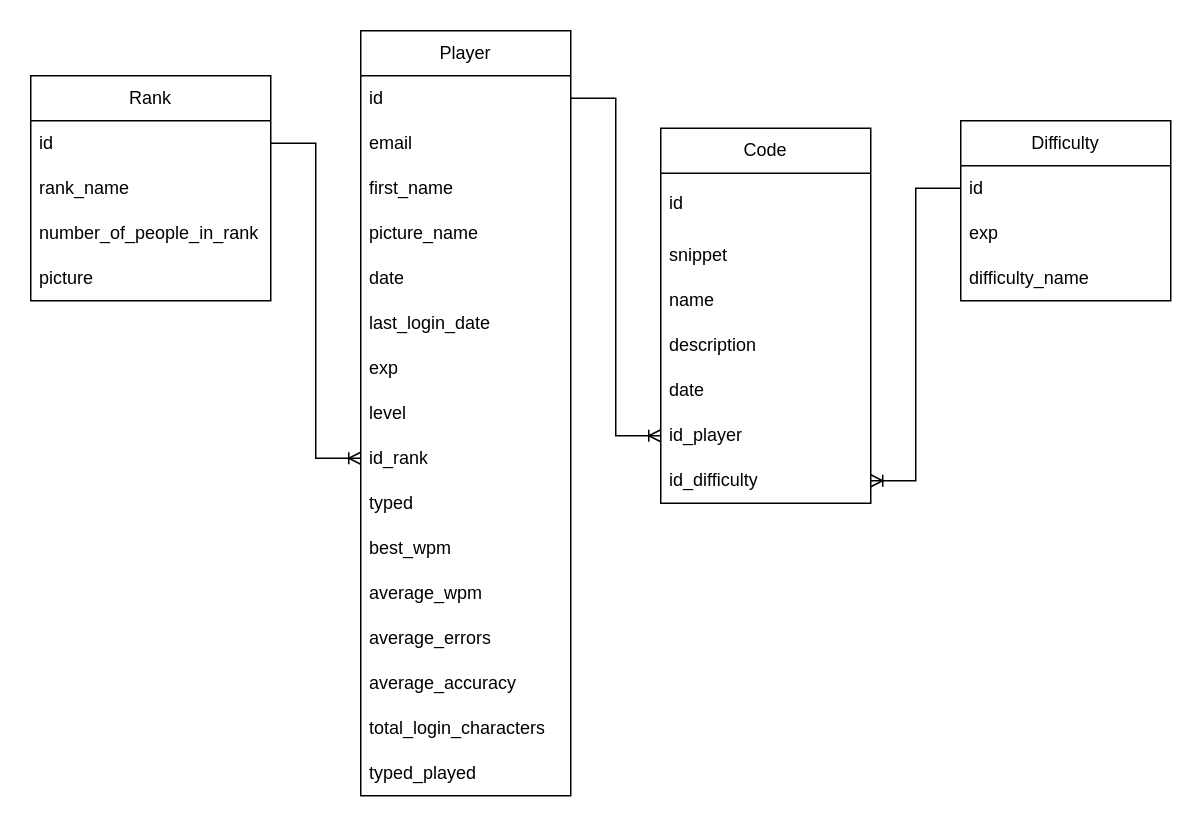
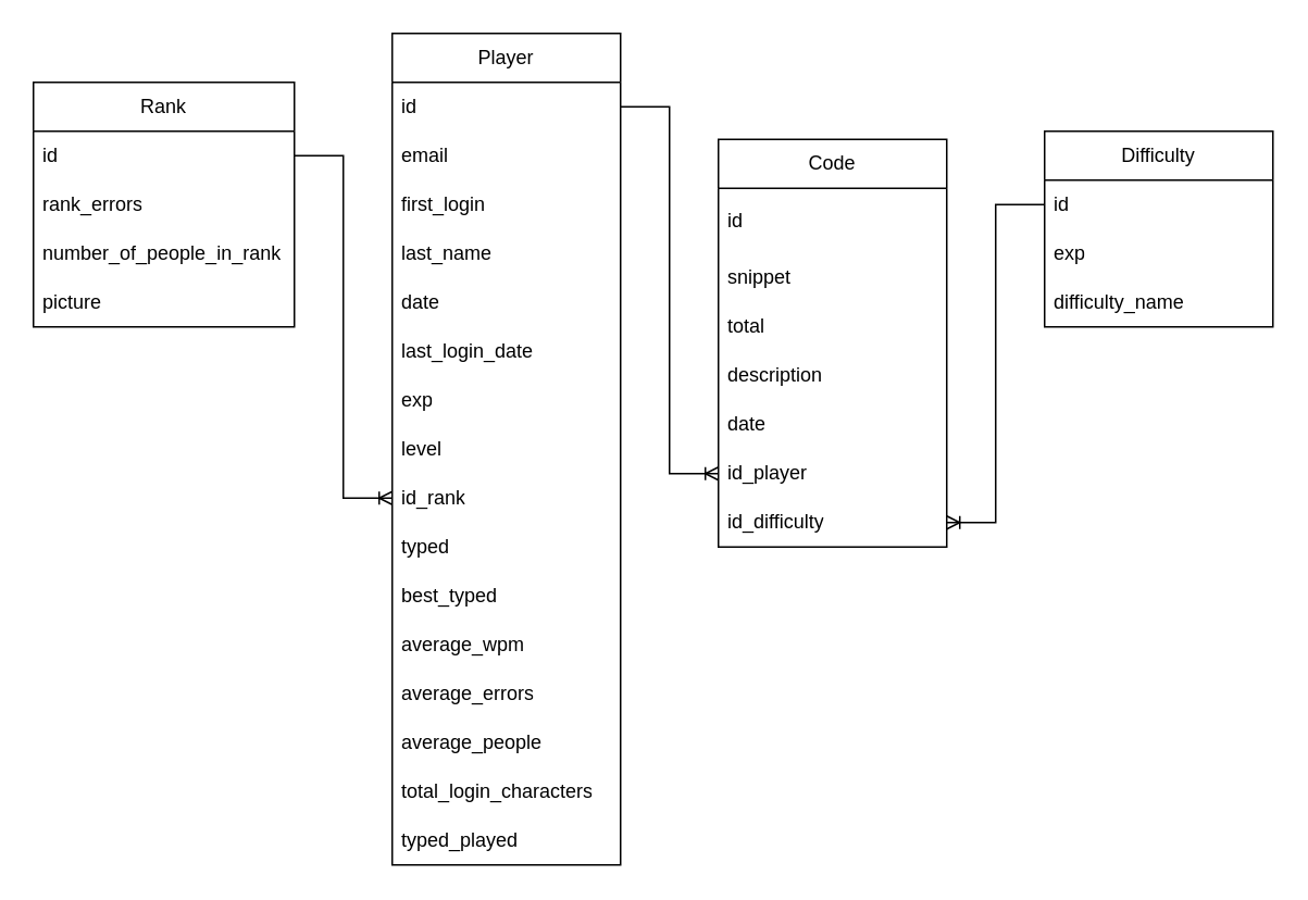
  <mxCell id="0" />
  <mxCell id="1" parent="0" />
  <mxCell id="2" value="Code" style="swimlane;fontStyle=0;childLayout=stackLayout;horizontal=1;startSize=30;horizontalStack=0;resizeParent=1;resizeParentMax=0;resizeLast=0;collapsible=1;marginBottom=0;whiteSpace=wrap;html=1;" vertex="1" parent="1"><mxGeometry x="440" y="85" width="140" height="250" as="geometry"><mxRectangle x="80" y="195" width="70" height="30" as="alternateBounds" /></mxGeometry></mxCell>
  <mxCell id="3" value="id" style="text;strokeColor=none;fillColor=none;align=left;verticalAlign=middle;spacingLeft=4;spacingRight=4;overflow=hidden;points=[[0,0.5],[1,0.5]];portConstraint=eastwest;rotatable=0;whiteSpace=wrap;html=1;" vertex="1" parent="2"><mxGeometry y="30" width="140" height="40" as="geometry" /></mxCell>
  <mxCell id="4" value="snippet" style="text;strokeColor=none;fillColor=none;align=left;verticalAlign=middle;spacingLeft=4;spacingRight=4;overflow=hidden;points=[[0,0.5],[1,0.5]];portConstraint=eastwest;rotatable=0;whiteSpace=wrap;html=1;" vertex="1" parent="2"><mxGeometry y="70" width="140" height="30" as="geometry" /></mxCell>
- <mxCell id="5" value="name" style="text;strokeColor=none;fillColor=none;align=left;verticalAlign=middle;spacingLeft=4;spacingRight=4;overflow=hidden;points=[[0,0.5],[1,0.5]];portConstraint=eastwest;rotatable=0;whiteSpace=wrap;html=1;" vertex="1" parent="2"><mxGeometry y="100" width="140" height="30" as="geometry" /></mxCell>
+ <mxCell id="5" value="total" style="text;strokeColor=none;fillColor=none;align=left;verticalAlign=middle;spacingLeft=4;spacingRight=4;overflow=hidden;points=[[0,0.5],[1,0.5]];portConstraint=eastwest;rotatable=0;whiteSpace=wrap;html=1;" vertex="1" parent="2"><mxGeometry y="100" width="140" height="30" as="geometry" /></mxCell>
  <mxCell id="6" value="description" style="text;strokeColor=none;fillColor=none;align=left;verticalAlign=middle;spacingLeft=4;spacingRight=4;overflow=hidden;points=[[0,0.5],[1,0.5]];portConstraint=eastwest;rotatable=0;whiteSpace=wrap;html=1;" vertex="1" parent="2"><mxGeometry y="130" width="140" height="30" as="geometry" /></mxCell>
  <mxCell id="7" value="date" style="text;strokeColor=none;fillColor=none;align=left;verticalAlign=middle;spacingLeft=4;spacingRight=4;overflow=hidden;points=[[0,0.5],[1,0.5]];portConstraint=eastwest;rotatable=0;whiteSpace=wrap;html=1;" vertex="1" parent="2"><mxGeometry y="160" width="140" height="30" as="geometry" /></mxCell>
  <mxCell id="8" value="id_player" style="text;strokeColor=none;fillColor=none;align=left;verticalAlign=middle;spacingLeft=4;spacingRight=4;overflow=hidden;points=[[0,0.5],[1,0.5]];portConstraint=eastwest;rotatable=0;whiteSpace=wrap;html=1;" vertex="1" parent="2"><mxGeometry y="190" width="140" height="30" as="geometry" /></mxCell>
  <mxCell id="9" value="id_difficulty" style="text;strokeColor=none;fillColor=none;align=left;verticalAlign=middle;spacingLeft=4;spacingRight=4;overflow=hidden;points=[[0,0.5],[1,0.5]];portConstraint=eastwest;rotatable=0;whiteSpace=wrap;html=1;" vertex="1" parent="2"><mxGeometry y="220" width="140" height="30" as="geometry" /></mxCell>
  <mxCell id="10" value="Player" style="swimlane;fontStyle=0;childLayout=stackLayout;horizontal=1;startSize=30;horizontalStack=0;resizeParent=1;resizeParentMax=0;resizeLast=0;collapsible=1;marginBottom=0;whiteSpace=wrap;html=1;" vertex="1" parent="1"><mxGeometry x="240" y="20" width="140" height="510" as="geometry" /></mxCell>
  <mxCell id="11" value="id" style="text;strokeColor=none;fillColor=none;align=left;verticalAlign=middle;spacingLeft=4;spacingRight=4;overflow=hidden;points=[[0,0.5],[1,0.5]];portConstraint=eastwest;rotatable=0;whiteSpace=wrap;html=1;" vertex="1" parent="10"><mxGeometry y="30" width="140" height="30" as="geometry" /></mxCell>
  <mxCell id="12" value="email" style="text;strokeColor=none;fillColor=none;align=left;verticalAlign=middle;spacingLeft=4;spacingRight=4;overflow=hidden;points=[[0,0.5],[1,0.5]];portConstraint=eastwest;rotatable=0;whiteSpace=wrap;html=1;" vertex="1" parent="10"><mxGeometry y="60" width="140" height="30" as="geometry" /></mxCell>
- <mxCell id="13" value="first_name" style="text;strokeColor=none;fillColor=none;align=left;verticalAlign=middle;spacingLeft=4;spacingRight=4;overflow=hidden;points=[[0,0.5],[1,0.5]];portConstraint=eastwest;rotatable=0;whiteSpace=wrap;html=1;" vertex="1" parent="10"><mxGeometry y="90" width="140" height="30" as="geometry" /></mxCell>
- <mxCell id="14" value="picture_name" style="text;strokeColor=none;fillColor=none;align=left;verticalAlign=middle;spacingLeft=4;spacingRight=4;overflow=hidden;points=[[0,0.5],[1,0.5]];portConstraint=eastwest;rotatable=0;whiteSpace=wrap;html=1;" vertex="1" parent="10"><mxGeometry y="120" width="140" height="30" as="geometry" /></mxCell>
+ <mxCell id="13" value="first_login" style="text;strokeColor=none;fillColor=none;align=left;verticalAlign=middle;spacingLeft=4;spacingRight=4;overflow=hidden;points=[[0,0.5],[1,0.5]];portConstraint=eastwest;rotatable=0;whiteSpace=wrap;html=1;" vertex="1" parent="10"><mxGeometry y="90" width="140" height="30" as="geometry" /></mxCell>
+ <mxCell id="14" value="last_name" style="text;strokeColor=none;fillColor=none;align=left;verticalAlign=middle;spacingLeft=4;spacingRight=4;overflow=hidden;points=[[0,0.5],[1,0.5]];portConstraint=eastwest;rotatable=0;whiteSpace=wrap;html=1;" vertex="1" parent="10"><mxGeometry y="120" width="140" height="30" as="geometry" /></mxCell>
  <mxCell id="15" value="date" style="text;strokeColor=none;fillColor=none;align=left;verticalAlign=middle;spacingLeft=4;spacingRight=4;overflow=hidden;points=[[0,0.5],[1,0.5]];portConstraint=eastwest;rotatable=0;whiteSpace=wrap;html=1;" vertex="1" parent="10"><mxGeometry y="150" width="140" height="30" as="geometry" /></mxCell>
  <mxCell id="16" value="last_login_date" style="text;strokeColor=none;fillColor=none;align=left;verticalAlign=middle;spacingLeft=4;spacingRight=4;overflow=hidden;points=[[0,0.5],[1,0.5]];portConstraint=eastwest;rotatable=0;whiteSpace=wrap;html=1;" vertex="1" parent="10"><mxGeometry y="180" width="140" height="30" as="geometry" /></mxCell>
  <mxCell id="17" value="exp" style="text;strokeColor=none;fillColor=none;align=left;verticalAlign=middle;spacingLeft=4;spacingRight=4;overflow=hidden;points=[[0,0.5],[1,0.5]];portConstraint=eastwest;rotatable=0;whiteSpace=wrap;html=1;" vertex="1" parent="10"><mxGeometry y="210" width="140" height="30" as="geometry" /></mxCell>
  <mxCell id="18" value="level" style="text;strokeColor=none;fillColor=none;align=left;verticalAlign=middle;spacingLeft=4;spacingRight=4;overflow=hidden;points=[[0,0.5],[1,0.5]];portConstraint=eastwest;rotatable=0;whiteSpace=wrap;html=1;" vertex="1" parent="10"><mxGeometry y="240" width="140" height="30" as="geometry" /></mxCell>
  <mxCell id="19" value="id_rank" style="text;strokeColor=none;fillColor=none;align=left;verticalAlign=middle;spacingLeft=4;spacingRight=4;overflow=hidden;points=[[0,0.5],[1,0.5]];portConstraint=eastwest;rotatable=0;whiteSpace=wrap;html=1;" vertex="1" parent="10"><mxGeometry y="270" width="140" height="30" as="geometry" /></mxCell>
  <mxCell id="20" value="typed" style="text;strokeColor=none;fillColor=none;align=left;verticalAlign=middle;spacingLeft=4;spacingRight=4;overflow=hidden;points=[[0,0.5],[1,0.5]];portConstraint=eastwest;rotatable=0;whiteSpace=wrap;html=1;" vertex="1" parent="10"><mxGeometry y="300" width="140" height="30" as="geometry" /></mxCell>
- <mxCell id="21" value="best_wpm" style="text;strokeColor=none;fillColor=none;align=left;verticalAlign=middle;spacingLeft=4;spacingRight=4;overflow=hidden;points=[[0,0.5],[1,0.5]];portConstraint=eastwest;rotatable=0;whiteSpace=wrap;html=1;" vertex="1" parent="10"><mxGeometry y="330" width="140" height="30" as="geometry" /></mxCell>
+ <mxCell id="21" value="best_typed" style="text;strokeColor=none;fillColor=none;align=left;verticalAlign=middle;spacingLeft=4;spacingRight=4;overflow=hidden;points=[[0,0.5],[1,0.5]];portConstraint=eastwest;rotatable=0;whiteSpace=wrap;html=1;" vertex="1" parent="10"><mxGeometry y="330" width="140" height="30" as="geometry" /></mxCell>
  <mxCell id="22" value="average_wpm" style="text;strokeColor=none;fillColor=none;align=left;verticalAlign=middle;spacingLeft=4;spacingRight=4;overflow=hidden;points=[[0,0.5],[1,0.5]];portConstraint=eastwest;rotatable=0;whiteSpace=wrap;html=1;" vertex="1" parent="10"><mxGeometry y="360" width="140" height="30" as="geometry" /></mxCell>
  <mxCell id="23" value="average_errors" style="text;strokeColor=none;fillColor=none;align=left;verticalAlign=middle;spacingLeft=4;spacingRight=4;overflow=hidden;points=[[0,0.5],[1,0.5]];portConstraint=eastwest;rotatable=0;whiteSpace=wrap;html=1;" vertex="1" parent="10"><mxGeometry y="390" width="140" height="30" as="geometry" /></mxCell>
- <mxCell id="24" value="average_accuracy" style="text;strokeColor=none;fillColor=none;align=left;verticalAlign=middle;spacingLeft=4;spacingRight=4;overflow=hidden;points=[[0,0.5],[1,0.5]];portConstraint=eastwest;rotatable=0;whiteSpace=wrap;html=1;" vertex="1" parent="10"><mxGeometry y="420" width="140" height="30" as="geometry" /></mxCell>
+ <mxCell id="24" value="average_people" style="text;strokeColor=none;fillColor=none;align=left;verticalAlign=middle;spacingLeft=4;spacingRight=4;overflow=hidden;points=[[0,0.5],[1,0.5]];portConstraint=eastwest;rotatable=0;whiteSpace=wrap;html=1;" vertex="1" parent="10"><mxGeometry y="420" width="140" height="30" as="geometry" /></mxCell>
  <mxCell id="25" value="total_login_characters" style="text;strokeColor=none;fillColor=none;align=left;verticalAlign=middle;spacingLeft=4;spacingRight=4;overflow=hidden;points=[[0,0.5],[1,0.5]];portConstraint=eastwest;rotatable=0;whiteSpace=wrap;html=1;" vertex="1" parent="10"><mxGeometry y="450" width="140" height="30" as="geometry" /></mxCell>
  <mxCell id="26" value="typed_played" style="text;strokeColor=none;fillColor=none;align=left;verticalAlign=middle;spacingLeft=4;spacingRight=4;overflow=hidden;points=[[0,0.5],[1,0.5]];portConstraint=eastwest;rotatable=0;whiteSpace=wrap;html=1;" vertex="1" parent="10"><mxGeometry y="480" width="140" height="30" as="geometry" /></mxCell>
  <mxCell id="27" value="Difficulty" style="swimlane;fontStyle=0;childLayout=stackLayout;horizontal=1;startSize=30;horizontalStack=0;resizeParent=1;resizeParentMax=0;resizeLast=0;collapsible=1;marginBottom=0;whiteSpace=wrap;html=1;" vertex="1" parent="1"><mxGeometry x="640" y="80" width="140" height="120" as="geometry" /></mxCell>
  <mxCell id="28" value="id" style="text;strokeColor=none;fillColor=none;align=left;verticalAlign=middle;spacingLeft=4;spacingRight=4;overflow=hidden;points=[[0,0.5],[1,0.5]];portConstraint=eastwest;rotatable=0;whiteSpace=wrap;html=1;" vertex="1" parent="27"><mxGeometry y="30" width="140" height="30" as="geometry" /></mxCell>
  <mxCell id="29" value="exp" style="text;strokeColor=none;fillColor=none;align=left;verticalAlign=middle;spacingLeft=4;spacingRight=4;overflow=hidden;points=[[0,0.5],[1,0.5]];portConstraint=eastwest;rotatable=0;whiteSpace=wrap;html=1;" vertex="1" parent="27"><mxGeometry y="60" width="140" height="30" as="geometry" /></mxCell>
  <mxCell id="30" value="difficulty_name" style="text;strokeColor=none;fillColor=none;align=left;verticalAlign=middle;spacingLeft=4;spacingRight=4;overflow=hidden;points=[[0,0.5],[1,0.5]];portConstraint=eastwest;rotatable=0;whiteSpace=wrap;html=1;" vertex="1" parent="27"><mxGeometry y="90" width="140" height="30" as="geometry" /></mxCell>
  <mxCell id="31" value="" style="edgeStyle=entityRelationEdgeStyle;fontSize=12;html=1;endArrow=ERoneToMany;rounded=0;exitX=0;exitY=0.5;exitDx=0;exitDy=0;entryX=1;entryY=0.5;entryDx=0;entryDy=0;" edge="1" parent="1" source="28" target="9"><mxGeometry width="100" height="100" relative="1" as="geometry"><mxPoint x="710" y="370" as="sourcePoint" /><mxPoint x="810" y="270" as="targetPoint" /></mxGeometry></mxCell>
  <mxCell id="32" value="" style="edgeStyle=entityRelationEdgeStyle;fontSize=12;html=1;endArrow=ERoneToMany;rounded=0;exitX=1;exitY=0.5;exitDx=0;exitDy=0;entryX=0;entryY=0.5;entryDx=0;entryDy=0;" edge="1" parent="1" source="11" target="8"><mxGeometry width="100" height="100" relative="1" as="geometry"><mxPoint x="370" y="250" as="sourcePoint" /><mxPoint x="310" y="445" as="targetPoint" /></mxGeometry></mxCell>
  <mxCell id="33" value="Rank" style="swimlane;fontStyle=0;childLayout=stackLayout;horizontal=1;startSize=30;horizontalStack=0;resizeParent=1;resizeParentMax=0;resizeLast=0;collapsible=1;marginBottom=0;whiteSpace=wrap;html=1;" vertex="1" parent="1"><mxGeometry x="20" y="50" width="160" height="150" as="geometry" /></mxCell>
  <mxCell id="34" value="id" style="text;strokeColor=none;fillColor=none;align=left;verticalAlign=middle;spacingLeft=4;spacingRight=4;overflow=hidden;points=[[0,0.5],[1,0.5]];portConstraint=eastwest;rotatable=0;whiteSpace=wrap;html=1;" vertex="1" parent="33"><mxGeometry y="30" width="160" height="30" as="geometry" /></mxCell>
- <mxCell id="35" value="rank_name" style="text;strokeColor=none;fillColor=none;align=left;verticalAlign=middle;spacingLeft=4;spacingRight=4;overflow=hidden;points=[[0,0.5],[1,0.5]];portConstraint=eastwest;rotatable=0;whiteSpace=wrap;html=1;" vertex="1" parent="33"><mxGeometry y="60" width="160" height="30" as="geometry" /></mxCell>
+ <mxCell id="35" value="rank_errors" style="text;strokeColor=none;fillColor=none;align=left;verticalAlign=middle;spacingLeft=4;spacingRight=4;overflow=hidden;points=[[0,0.5],[1,0.5]];portConstraint=eastwest;rotatable=0;whiteSpace=wrap;html=1;" vertex="1" parent="33"><mxGeometry y="60" width="160" height="30" as="geometry" /></mxCell>
  <mxCell id="36" value="number_of_people_in_rank" style="text;strokeColor=none;fillColor=none;align=left;verticalAlign=middle;spacingLeft=4;spacingRight=4;overflow=hidden;points=[[0,0.5],[1,0.5]];portConstraint=eastwest;rotatable=0;whiteSpace=wrap;html=1;" vertex="1" parent="33"><mxGeometry y="90" width="160" height="30" as="geometry" /></mxCell>
  <mxCell id="37" value="picture" style="text;strokeColor=none;fillColor=none;align=left;verticalAlign=middle;spacingLeft=4;spacingRight=4;overflow=hidden;points=[[0,0.5],[1,0.5]];portConstraint=eastwest;rotatable=0;whiteSpace=wrap;html=1;" vertex="1" parent="33"><mxGeometry y="120" width="160" height="30" as="geometry" /></mxCell>
  <mxCell id="38" value="" style="edgeStyle=entityRelationEdgeStyle;fontSize=12;html=1;endArrow=ERoneToMany;rounded=0;exitX=1;exitY=0.5;exitDx=0;exitDy=0;entryX=0;entryY=0.5;entryDx=0;entryDy=0;" edge="1" parent="1" source="34" target="19"><mxGeometry width="100" height="100" relative="1" as="geometry"><mxPoint x="70" y="100" as="sourcePoint" /><mxPoint x="130" y="325" as="targetPoint" /></mxGeometry></mxCell>
